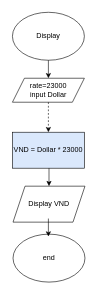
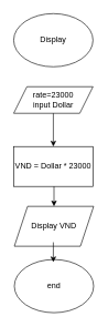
  <mxCell id="0" />
  <mxCell id="1" parent="0" />
  <mxCell id="2" value="Display" style="ellipse;whiteSpace=wrap;html=1;" vertex="1" parent="1"><mxGeometry x="20" y="20" width="120" height="80" as="geometry" /></mxCell>
  <mxCell id="3" value="rate=23000&lt;br&gt;input Dollar" style="shape=parallelogram;perimeter=parallelogramPerimeter;whiteSpace=wrap;html=1;fixedSize=1;" vertex="1" parent="1"><mxGeometry x="20" y="130" width="120" height="40" as="geometry" /></mxCell>
- <mxCell id="4" value="" style="endArrow=classic;html=1;exitX=0.5;exitY=1;exitDx=0;exitDy=0;entryX=0.5;entryY=0;entryDx=0;entryDy=0;" edge="1" parent="1" source="2" target="3"><mxGeometry width="50" height="50" relative="1" as="geometry"><mxPoint x="70" y="280" as="sourcePoint" /><mxPoint x="120" y="230" as="targetPoint" /></mxGeometry></mxCell>
- <mxCell id="5" value="VND = Dollar * 23000" style="rounded=0;whiteSpace=wrap;html=1;fillColor=#dae8fc;" vertex="1" parent="1"><mxGeometry x="20" y="220" width="120" height="60" as="geometry" /></mxCell>
- <mxCell id="6" value="" style="endArrow=classic;html=1;exitX=0.5;exitY=1;exitDx=0;exitDy=0;entryX=0.5;entryY=0;entryDx=0;entryDy=0;dashed=1;" edge="1" parent="1" source="3" target="5"><mxGeometry width="50" height="50" relative="1" as="geometry"><mxPoint x="70" y="280" as="sourcePoint" /><mxPoint x="120" y="230" as="targetPoint" /></mxGeometry></mxCell>
+ <mxCell id="5" value="VND = Dollar * 23000" style="rounded=0;whiteSpace=wrap;html=1;" vertex="1" parent="1"><mxGeometry x="20" y="220" width="120" height="60" as="geometry" /></mxCell>
+ <mxCell id="6" value="" style="endArrow=classic;html=1;exitX=0.5;exitY=1;exitDx=0;exitDy=0;entryX=0.5;entryY=0;entryDx=0;entryDy=0;" edge="1" parent="1" source="3" target="5"><mxGeometry width="50" height="50" relative="1" as="geometry"><mxPoint x="70" y="280" as="sourcePoint" /><mxPoint x="120" y="230" as="targetPoint" /></mxGeometry></mxCell>
  <mxCell id="7" value="Display VND" style="shape=parallelogram;perimeter=parallelogramPerimeter;whiteSpace=wrap;html=1;fixedSize=1;" vertex="1" parent="1"><mxGeometry x="21" y="310" width="120" height="60" as="geometry" /></mxCell>
  <mxCell id="8" value="" style="endArrow=classic;html=1;entryX=0.5;entryY=0;entryDx=0;entryDy=0;" edge="1" parent="1"><mxGeometry width="50" height="50" relative="1" as="geometry"><mxPoint x="81" y="280" as="sourcePoint" /><mxPoint x="81" y="310" as="targetPoint" /></mxGeometry></mxCell>
  <mxCell id="9" value="end" style="ellipse;whiteSpace=wrap;html=1;" vertex="1" parent="1"><mxGeometry x="21" y="390" width="120" height="80" as="geometry" /></mxCell>
  <mxCell id="10" value="" style="endArrow=classic;html=1;entryX=0.5;entryY=0;entryDx=0;entryDy=0;" edge="1" parent="1"><mxGeometry width="50" height="50" relative="1" as="geometry"><mxPoint x="80" y="364" as="sourcePoint" /><mxPoint x="80" y="394" as="targetPoint" /></mxGeometry></mxCell>
